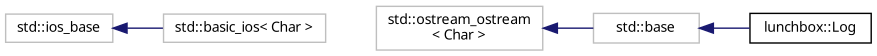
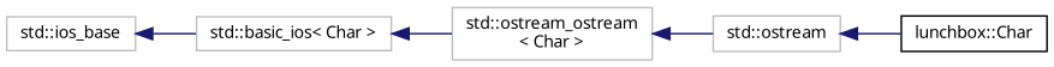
  digraph {
    rankdir=LR
    node [color=grey75 fillcolor=white fontname=Sans fontsize=10 shape=record style=filled]
    edge [color=midnightblue dir=back fontname=Sans fontsize=10 labelfontname=Sans labelfontsize=10 style=solid]
    n1 [height=0.2 label="std::ios_base" width=0.4]
    n2 [height=0.2 label="std::basic_ios\< Char \>" width=0.4]
    n3 [height=0.2 label="std::ostream_ostream\l\< Char \>" width=0.4]
-   n4 [height=0.2 label="std::base" width=0.4]
-   n5 [color=black height=0.2 label="lunchbox::Log" width=0.4]
+   n4 [height=0.2 label="std::ostream" width=0.4]
+   n5 [color=black height=0.2 label="lunchbox::Char" width=0.4]
    n1 -> n2
+   n2 -> n3
    n3 -> n4
    n4 -> n5
  }
